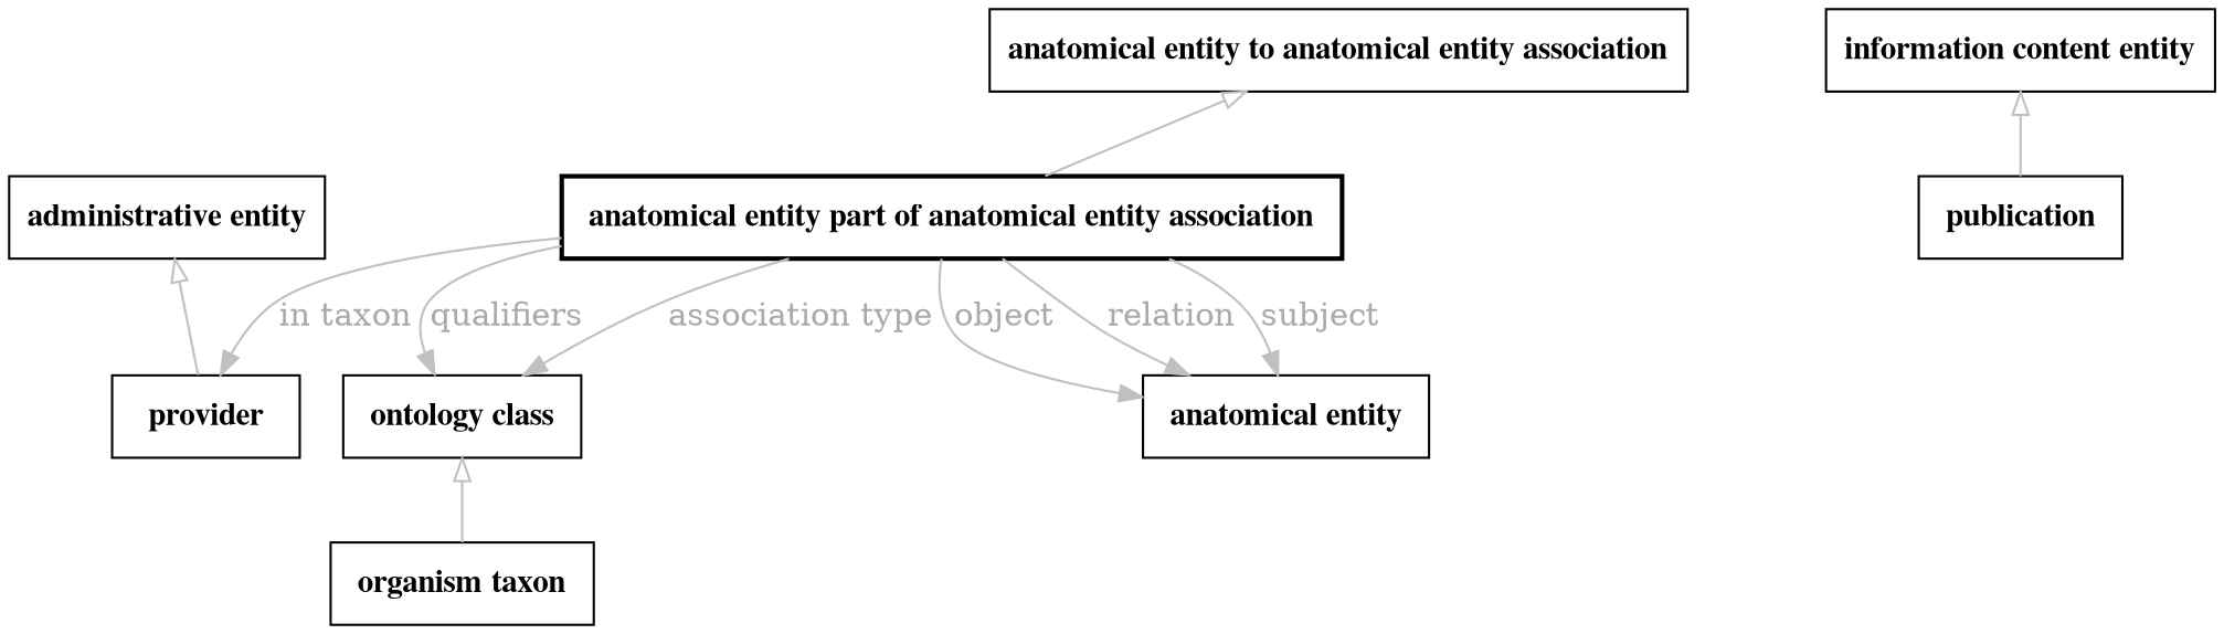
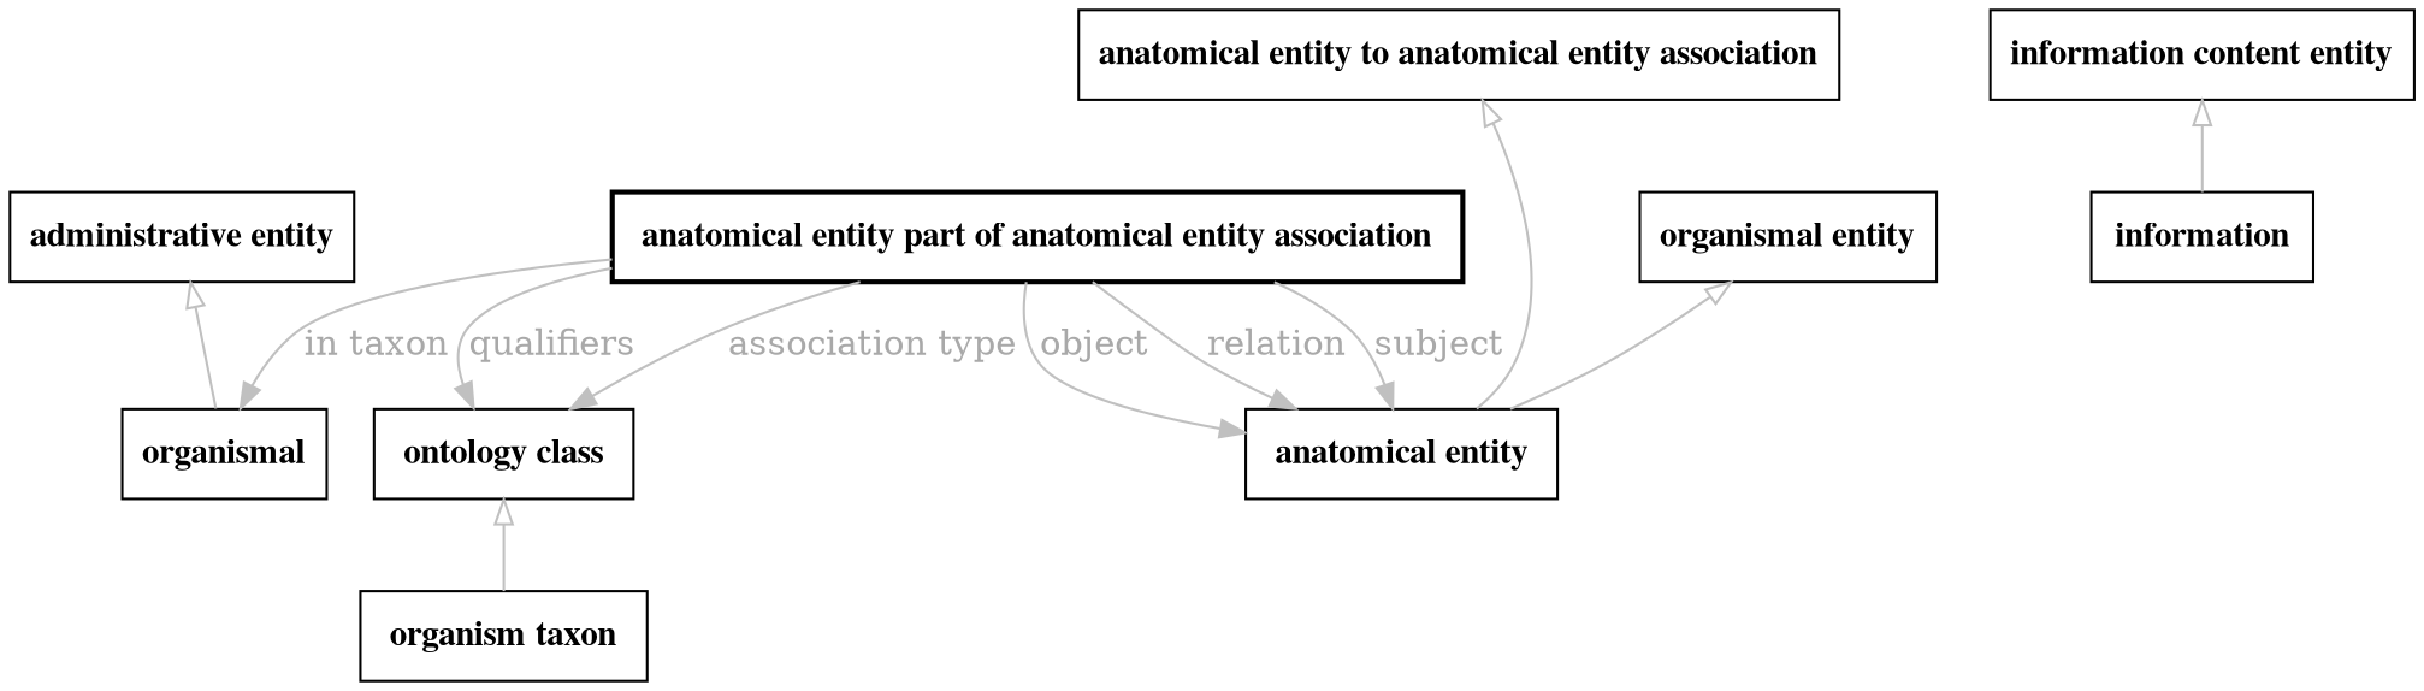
  digraph {
    fontsize=32
    penwidth=5
    node [color=black fontname="times bold" shape=rectangle style=solid]
    edge [color=gray fontcolor=darkgray]
    n1 [label=" anatomical entity part of anatomical entity association " style=bold]
-   n2 [label=" provider "]
+   n2 [label=organismal]
    n3 [label=" ontology class "]
    n4 [label=" anatomical entity "]
-   n5 [label=" publication "]
+   n5 [label=information]
    n6 [label=" organism taxon "]
    "anatomical entity to anatomical entity association" [style=""]
    "administrative entity" [style=""]
    "information content entity" [style=""]
+   "organismal entity" [style=""]
    n1 -> n2 [label="in taxon"]
    n1 -> n3 [label=qualifiers]
    n1 -> n3 [label="association type"]
    n1 -> n4 [label=object]
    n1 -> n4 [label=relation]
    n1 -> n4 [label=subject]
    n3 -> n6 [arrowtail=onormal dir=back]
-   "anatomical entity to anatomical entity association" -> n1 [arrowtail=onormal dir=back]
+   "anatomical entity to anatomical entity association" -> n4 [arrowtail=onormal dir=back]
    "administrative entity" -> n2 [arrowtail=onormal dir=back]
    "information content entity" -> n5 [arrowtail=onormal dir=back]
+   "organismal entity" -> n4 [arrowtail=onormal dir=back]
  }
